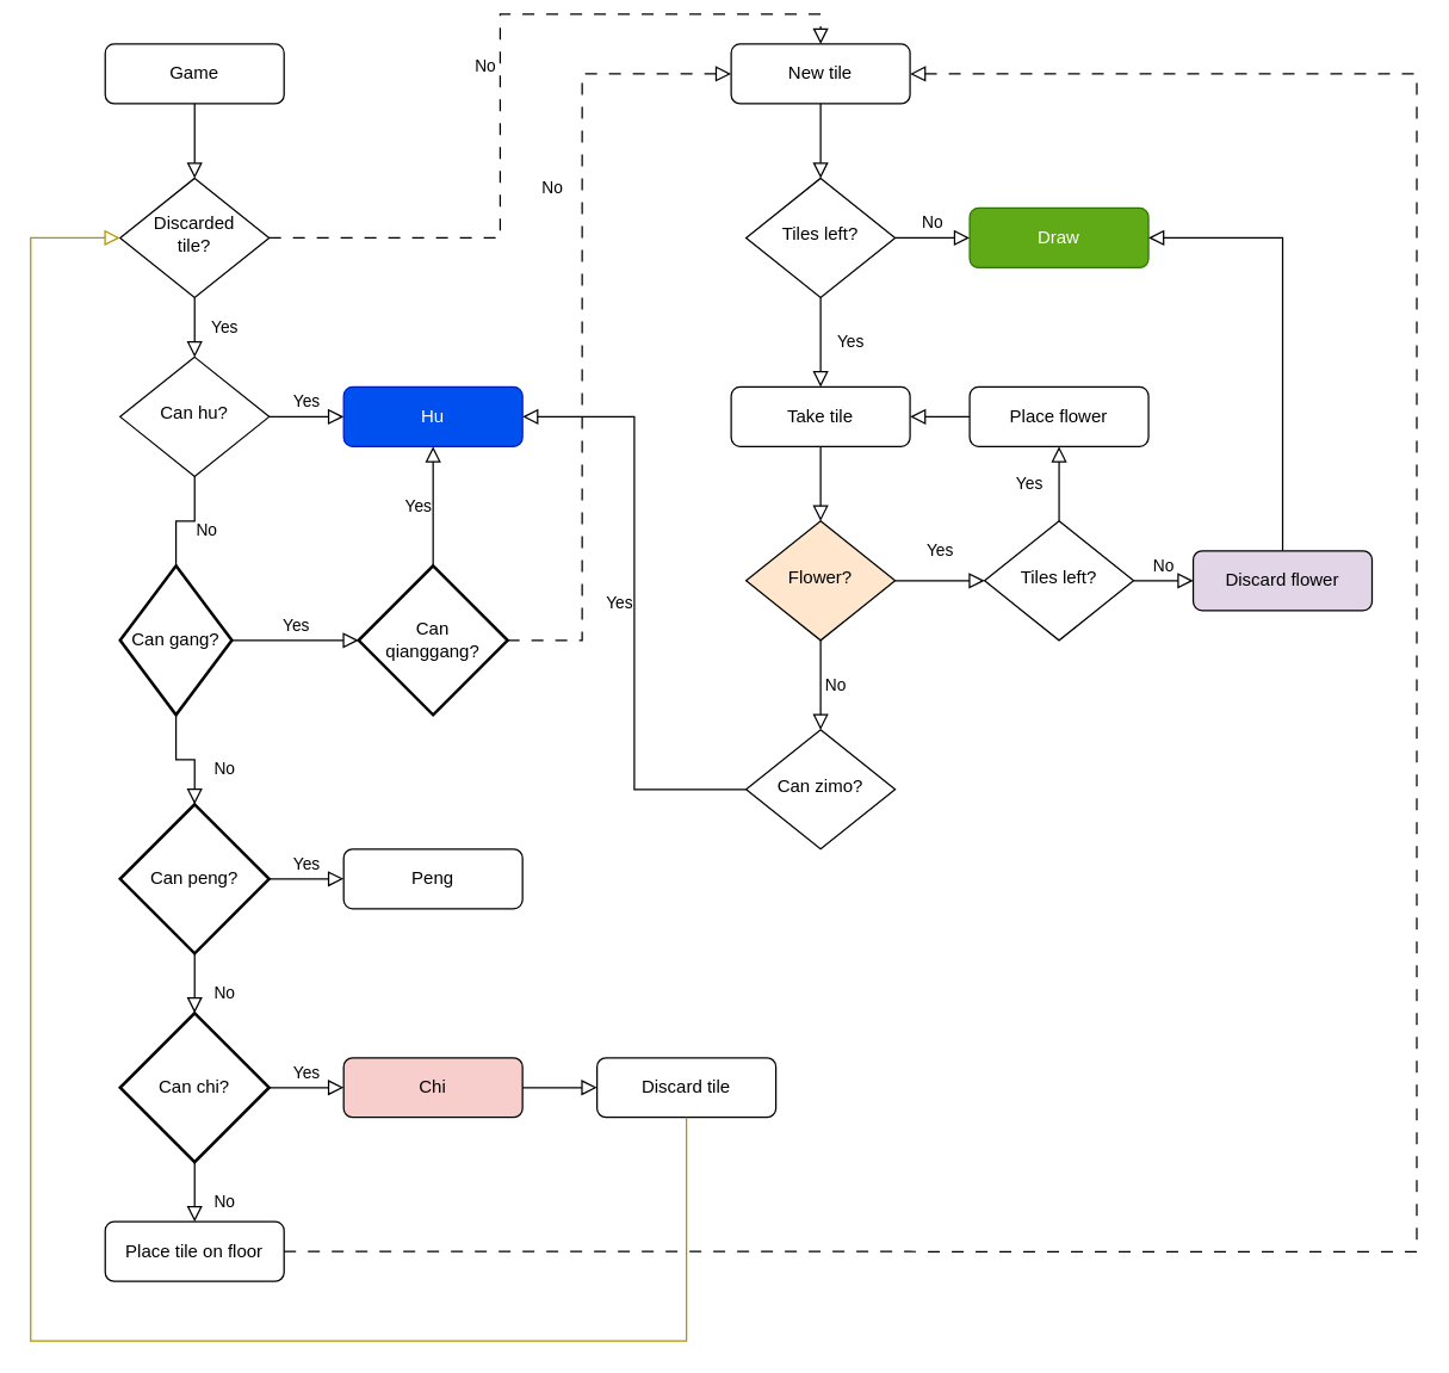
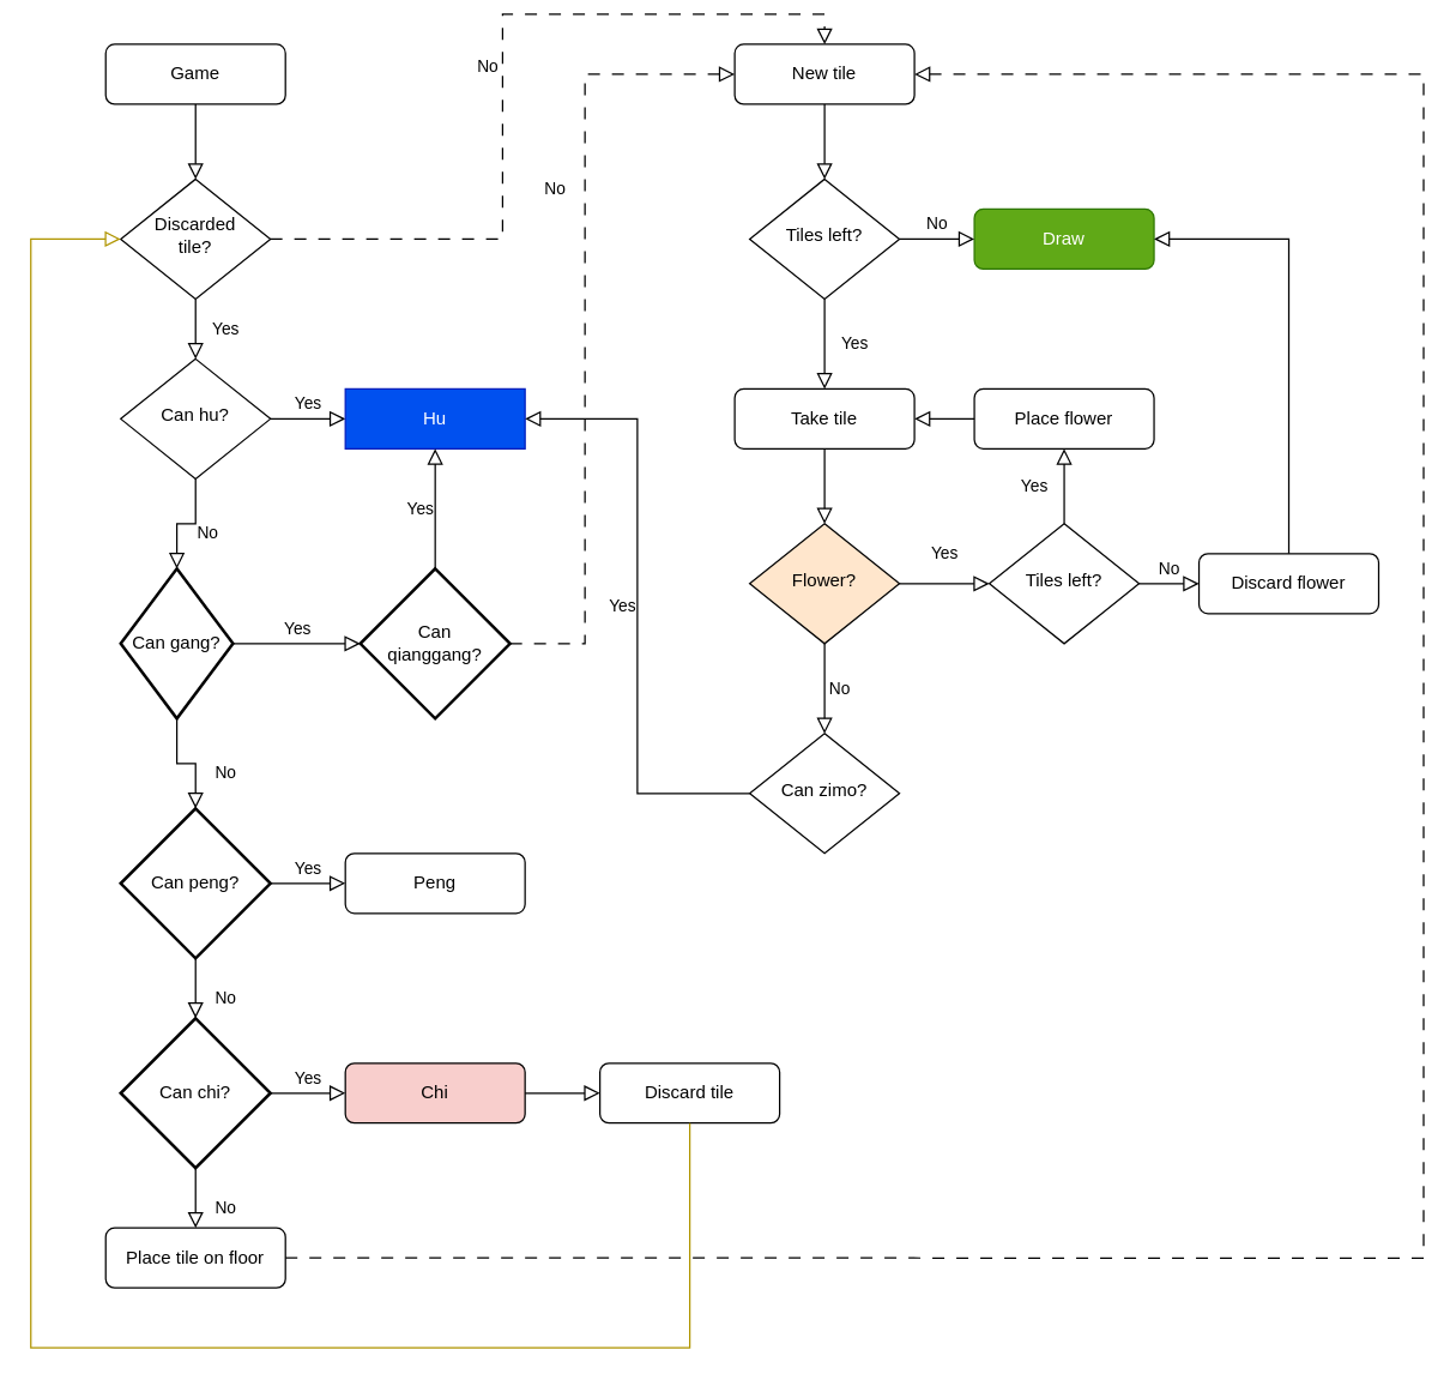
  <mxCell id="0" />
  <mxCell id="1" parent="0" />
  <mxCell id="2" value="" style="rounded=0;html=1;jettySize=auto;orthogonalLoop=1;fontSize=11;endArrow=block;endFill=0;endSize=8;strokeWidth=1;shadow=0;labelBackgroundColor=none;edgeStyle=orthogonalEdgeStyle;" parent="1" source="3" target="6" edge="1"><mxGeometry relative="1" as="geometry" /></mxCell>
  <mxCell id="3" value="Game" style="rounded=1;whiteSpace=wrap;html=1;fontSize=12;glass=0;strokeWidth=1;shadow=0;" parent="1" vertex="1"><mxGeometry x="70" y="20.06" width="120" height="40" as="geometry" /></mxCell>
  <mxCell id="4" value="Yes" style="rounded=0;html=1;jettySize=auto;orthogonalLoop=1;fontSize=11;endArrow=block;endFill=0;endSize=8;strokeWidth=1;shadow=0;labelBackgroundColor=none;edgeStyle=orthogonalEdgeStyle;" parent="1" source="6" target="9" edge="1"><mxGeometry y="20" relative="1" as="geometry"><mxPoint as="offset" /></mxGeometry></mxCell>
  <mxCell id="5" value="No" style="edgeStyle=orthogonalEdgeStyle;rounded=0;html=1;jettySize=auto;orthogonalLoop=1;fontSize=11;endArrow=block;endFill=0;endSize=8;strokeWidth=1;shadow=0;labelBackgroundColor=none;entryX=0.5;entryY=0;entryDx=0;entryDy=0;dashed=1;dashPattern=8 8;" parent="1" source="6" target="20" edge="1"><mxGeometry y="10" relative="1" as="geometry"><mxPoint as="offset" /><mxPoint x="230" y="150.06" as="targetPoint" /></mxGeometry></mxCell>
  <mxCell id="6" value="Discarded&lt;div&gt;tile&lt;span style=&quot;background-color: transparent; color: light-dark(rgb(0, 0, 0), rgb(255, 255, 255));&quot;&gt;?&lt;/span&gt;&lt;/div&gt;" style="rhombus;whiteSpace=wrap;html=1;shadow=0;fontFamily=Helvetica;fontSize=12;align=center;strokeWidth=1;spacing=6;spacingTop=-4;" parent="1" vertex="1"><mxGeometry x="80" y="110.06" width="100" height="80" as="geometry" /></mxCell>
- <mxCell id="7" value="No" style="rounded=0;html=1;jettySize=auto;orthogonalLoop=1;fontSize=11;endArrow=none;endFill=0;endSize=8;strokeWidth=1;shadow=0;labelBackgroundColor=none;edgeStyle=orthogonalEdgeStyle;exitX=0.5;exitY=1;exitDx=0;exitDy=0;entryX=0.5;entryY=0;entryDx=0;entryDy=0;entryPerimeter=0;" parent="1" source="9" target="11" edge="1"><mxGeometry x="0.333" y="20" relative="1" as="geometry"><mxPoint as="offset" /><mxPoint x="260" y="340.06" as="sourcePoint" /><mxPoint x="310" y="400.06" as="targetPoint" /></mxGeometry></mxCell>
+ <mxCell id="7" value="No" style="rounded=0;html=1;jettySize=auto;orthogonalLoop=1;fontSize=11;endArrow=block;endFill=0;endSize=8;strokeWidth=1;shadow=0;labelBackgroundColor=none;edgeStyle=orthogonalEdgeStyle;exitX=0.5;exitY=1;exitDx=0;exitDy=0;entryX=0.5;entryY=0;entryDx=0;entryDy=0;entryPerimeter=0;" parent="1" source="9" target="11" edge="1"><mxGeometry x="0.333" y="20" relative="1" as="geometry"><mxPoint as="offset" /><mxPoint x="260" y="340.06" as="sourcePoint" /><mxPoint x="310" y="400.06" as="targetPoint" /></mxGeometry></mxCell>
  <mxCell id="8" value="Yes" style="edgeStyle=orthogonalEdgeStyle;rounded=0;html=1;jettySize=auto;orthogonalLoop=1;fontSize=11;endArrow=block;endFill=0;endSize=8;strokeWidth=1;shadow=0;labelBackgroundColor=none;" parent="1" source="9" target="10" edge="1"><mxGeometry y="10" relative="1" as="geometry"><mxPoint as="offset" /></mxGeometry></mxCell>
  <mxCell id="9" value="Can hu?" style="rhombus;whiteSpace=wrap;html=1;shadow=0;fontFamily=Helvetica;fontSize=12;align=center;strokeWidth=1;spacing=6;spacingTop=-4;" parent="1" vertex="1"><mxGeometry x="80" y="230.06" width="100" height="80" as="geometry" /></mxCell>
- <mxCell id="10" value="Hu" style="rounded=1;whiteSpace=wrap;html=1;fontSize=12;glass=0;strokeWidth=1;shadow=0;fillColor=#0050ef;fontColor=#ffffff;strokeColor=#001DBC;" parent="1" vertex="1"><mxGeometry x="230" y="250.06" width="120" height="40" as="geometry" /></mxCell>
+ <mxCell id="10" value="Hu" style="whiteSpace=wrap;html=1;fontSize=12;glass=0;strokeWidth=1;shadow=0;fillColor=#0050ef;fontColor=#ffffff;strokeColor=#001DBC;rounded=0;" parent="1" vertex="1"><mxGeometry x="230" y="250.06" width="120" height="40" as="geometry" /></mxCell>
  <mxCell id="11" value="Can gang?" style="strokeWidth=2;html=1;shape=mxgraph.flowchart.decision;whiteSpace=wrap;" parent="1" vertex="1"><mxGeometry x="80" y="370.06" width="75" height="100" as="geometry" /></mxCell>
  <mxCell id="12" value="Yes" style="edgeStyle=orthogonalEdgeStyle;rounded=0;html=1;jettySize=auto;orthogonalLoop=1;fontSize=11;endArrow=block;endFill=0;endSize=8;strokeWidth=1;shadow=0;labelBackgroundColor=none;exitX=1;exitY=0.5;exitDx=0;exitDy=0;exitPerimeter=0;entryX=0;entryY=0.5;entryDx=0;entryDy=0;entryPerimeter=0;" parent="1" source="11" target="40" edge="1"><mxGeometry y="10" relative="1" as="geometry"><mxPoint as="offset" /><mxPoint x="400" y="300.06" as="sourcePoint" /><mxPoint x="230" y="420.06" as="targetPoint" /></mxGeometry></mxCell>
  <mxCell id="13" value="Can peng?" style="strokeWidth=2;html=1;shape=mxgraph.flowchart.decision;whiteSpace=wrap;" parent="1" vertex="1"><mxGeometry x="80" y="530.06" width="100" height="100" as="geometry" /></mxCell>
  <mxCell id="14" value="No" style="rounded=0;html=1;jettySize=auto;orthogonalLoop=1;fontSize=11;endArrow=block;endFill=0;endSize=8;strokeWidth=1;shadow=0;labelBackgroundColor=none;edgeStyle=orthogonalEdgeStyle;exitX=0.5;exitY=1;exitDx=0;exitDy=0;entryX=0.5;entryY=0;entryDx=0;entryDy=0;entryPerimeter=0;exitPerimeter=0;" parent="1" source="11" target="13" edge="1"><mxGeometry x="0.333" y="20" relative="1" as="geometry"><mxPoint as="offset" /><mxPoint x="370" y="470.06" as="sourcePoint" /><mxPoint x="370" y="530.06" as="targetPoint" /></mxGeometry></mxCell>
  <mxCell id="15" value="Peng" style="rounded=1;whiteSpace=wrap;html=1;fontSize=12;glass=0;strokeWidth=1;shadow=0;" parent="1" vertex="1"><mxGeometry x="230" y="560.06" width="120" height="40" as="geometry" /></mxCell>
  <mxCell id="16" value="Yes" style="edgeStyle=orthogonalEdgeStyle;rounded=0;html=1;jettySize=auto;orthogonalLoop=1;fontSize=11;endArrow=block;endFill=0;endSize=8;strokeWidth=1;shadow=0;labelBackgroundColor=none;exitX=1;exitY=0.5;exitDx=0;exitDy=0;exitPerimeter=0;entryX=0;entryY=0.5;entryDx=0;entryDy=0;" parent="1" source="13" target="15" edge="1"><mxGeometry y="10" relative="1" as="geometry"><mxPoint as="offset" /><mxPoint x="340" y="480.06" as="sourcePoint" /><mxPoint x="390" y="480.06" as="targetPoint" /></mxGeometry></mxCell>
  <mxCell id="17" value="Can chi?" style="strokeWidth=2;html=1;shape=mxgraph.flowchart.decision;whiteSpace=wrap;" parent="1" vertex="1"><mxGeometry x="80" y="670.06" width="100" height="100" as="geometry" /></mxCell>
  <mxCell id="18" value="Chi" style="rounded=1;whiteSpace=wrap;html=1;fontSize=12;glass=0;strokeWidth=1;shadow=0;fillColor=#f8cecc;" parent="1" vertex="1"><mxGeometry x="230" y="700.06" width="120" height="40" as="geometry" /></mxCell>
  <mxCell id="19" value="Yes" style="edgeStyle=orthogonalEdgeStyle;rounded=0;html=1;jettySize=auto;orthogonalLoop=1;fontSize=11;endArrow=block;endFill=0;endSize=8;strokeWidth=1;shadow=0;labelBackgroundColor=none;exitX=1;exitY=0.5;exitDx=0;exitDy=0;exitPerimeter=0;entryX=0;entryY=0.5;entryDx=0;entryDy=0;" parent="1" source="17" target="18" edge="1"><mxGeometry y="10" relative="1" as="geometry"><mxPoint as="offset" /><mxPoint x="200" y="570.06" as="sourcePoint" /><mxPoint x="250" y="570.06" as="targetPoint" /></mxGeometry></mxCell>
  <mxCell id="20" value="New tile" style="rounded=1;whiteSpace=wrap;html=1;fontSize=12;glass=0;strokeWidth=1;shadow=0;" parent="1" vertex="1"><mxGeometry x="490" y="20.06" width="120" height="40" as="geometry" /></mxCell>
  <mxCell id="21" value="Tiles left?" style="rhombus;whiteSpace=wrap;html=1;shadow=0;fontFamily=Helvetica;fontSize=12;align=center;strokeWidth=1;spacing=6;spacingTop=-4;" parent="1" vertex="1"><mxGeometry x="500" y="110.06" width="100" height="80" as="geometry" /></mxCell>
  <mxCell id="22" value="Draw" style="rounded=1;whiteSpace=wrap;html=1;fontSize=12;glass=0;strokeWidth=1;shadow=0;fillColor=#60a917;fontColor=#ffffff;strokeColor=#2D7600;" parent="1" vertex="1"><mxGeometry x="650" y="130.06" width="120" height="40" as="geometry" /></mxCell>
  <mxCell id="23" value="No" style="edgeStyle=orthogonalEdgeStyle;rounded=0;html=1;jettySize=auto;orthogonalLoop=1;fontSize=11;endArrow=block;endFill=0;endSize=8;strokeWidth=1;shadow=0;labelBackgroundColor=none;exitX=1;exitY=0.5;exitDx=0;exitDy=0;entryX=0;entryY=0.5;entryDx=0;entryDy=0;" parent="1" source="21" target="22" edge="1"><mxGeometry y="10" relative="1" as="geometry"><mxPoint as="offset" /><mxPoint x="180" y="140.06" as="sourcePoint" /><mxPoint x="230" y="140.06" as="targetPoint" /></mxGeometry></mxCell>
  <mxCell id="24" value="" style="rounded=0;html=1;jettySize=auto;orthogonalLoop=1;fontSize=11;endArrow=block;endFill=0;endSize=8;strokeWidth=1;shadow=0;labelBackgroundColor=none;edgeStyle=orthogonalEdgeStyle;exitX=0.5;exitY=1;exitDx=0;exitDy=0;entryX=0.5;entryY=0;entryDx=0;entryDy=0;" parent="1" source="20" target="21" edge="1"><mxGeometry relative="1" as="geometry"><mxPoint x="100" y="80.06" as="sourcePoint" /><mxPoint x="100" y="130.06" as="targetPoint" /></mxGeometry></mxCell>
  <mxCell id="25" value="Can zimo?" style="rhombus;whiteSpace=wrap;html=1;shadow=0;fontFamily=Helvetica;fontSize=12;align=center;strokeWidth=1;spacing=6;spacingTop=-4;" parent="1" vertex="1"><mxGeometry x="500" y="480.06" width="100" height="80" as="geometry" /></mxCell>
  <mxCell id="26" value="Yes" style="edgeStyle=orthogonalEdgeStyle;rounded=0;html=1;jettySize=auto;orthogonalLoop=1;fontSize=11;endArrow=block;endFill=0;endSize=8;strokeWidth=1;shadow=0;labelBackgroundColor=none;exitX=0;exitY=0.5;exitDx=0;exitDy=0;entryX=1;entryY=0.5;entryDx=0;entryDy=0;" parent="1" source="25" target="10" edge="1"><mxGeometry y="10" relative="1" as="geometry"><mxPoint as="offset" /><mxPoint x="600" y="590.06" as="sourcePoint" /><mxPoint x="820" y="520.06" as="targetPoint" /></mxGeometry></mxCell>
  <mxCell id="27" value="Yes" style="rounded=0;html=1;jettySize=auto;orthogonalLoop=1;fontSize=11;endArrow=block;endFill=0;endSize=8;strokeWidth=1;shadow=0;labelBackgroundColor=none;edgeStyle=orthogonalEdgeStyle;exitX=0.5;exitY=1;exitDx=0;exitDy=0;entryX=0.5;entryY=0;entryDx=0;entryDy=0;" parent="1" source="21" target="28" edge="1"><mxGeometry y="20" relative="1" as="geometry"><mxPoint as="offset" /><mxPoint x="510" y="200.06" as="sourcePoint" /><mxPoint x="550" y="240.06" as="targetPoint" /></mxGeometry></mxCell>
  <mxCell id="28" value="Take tile" style="rounded=1;whiteSpace=wrap;html=1;fontSize=12;glass=0;strokeWidth=1;shadow=0;" parent="1" vertex="1"><mxGeometry x="490" y="250.06" width="120" height="40" as="geometry" /></mxCell>
  <mxCell id="29" value="Flower?" style="rhombus;whiteSpace=wrap;html=1;shadow=0;fontFamily=Helvetica;fontSize=12;align=center;strokeWidth=1;spacing=6;spacingTop=-4;fillColor=#ffe6cc;" parent="1" vertex="1"><mxGeometry x="500" y="340.06" width="100" height="80" as="geometry" /></mxCell>
  <mxCell id="30" value="Tiles left?" style="rhombus;whiteSpace=wrap;html=1;shadow=0;fontFamily=Helvetica;fontSize=12;align=center;strokeWidth=1;spacing=6;spacingTop=-4;" parent="1" vertex="1"><mxGeometry x="660" y="340.06" width="100" height="80" as="geometry" /></mxCell>
  <mxCell id="31" value="" style="rounded=0;html=1;jettySize=auto;orthogonalLoop=1;fontSize=11;endArrow=block;endFill=0;endSize=8;strokeWidth=1;shadow=0;labelBackgroundColor=none;edgeStyle=orthogonalEdgeStyle;exitX=0.5;exitY=1;exitDx=0;exitDy=0;entryX=0.5;entryY=0;entryDx=0;entryDy=0;" parent="1" source="28" target="29" edge="1"><mxGeometry relative="1" as="geometry"><mxPoint x="480" y="320.06" as="sourcePoint" /><mxPoint x="480" y="370.06" as="targetPoint" /></mxGeometry></mxCell>
  <mxCell id="32" value="Yes" style="rounded=0;html=1;jettySize=auto;orthogonalLoop=1;fontSize=11;endArrow=block;endFill=0;endSize=8;strokeWidth=1;shadow=0;labelBackgroundColor=none;edgeStyle=orthogonalEdgeStyle;exitX=1;exitY=0.5;exitDx=0;exitDy=0;entryX=0;entryY=0.5;entryDx=0;entryDy=0;" parent="1" source="29" target="30" edge="1"><mxGeometry y="20" relative="1" as="geometry"><mxPoint as="offset" /><mxPoint x="500" y="430.06" as="sourcePoint" /><mxPoint x="600" y="320.06" as="targetPoint" /></mxGeometry></mxCell>
- <mxCell id="33" value="Discard flower" style="rounded=1;whiteSpace=wrap;html=1;fontSize=12;glass=0;strokeWidth=1;shadow=0;fillColor=#e1d5e7;" parent="1" vertex="1"><mxGeometry x="800" y="360.06" width="120" height="40" as="geometry" /></mxCell>
+ <mxCell id="33" value="Discard flower" style="rounded=1;whiteSpace=wrap;html=1;fontSize=12;glass=0;strokeWidth=1;shadow=0;" parent="1" vertex="1"><mxGeometry x="800" y="360.06" width="120" height="40" as="geometry" /></mxCell>
  <mxCell id="34" value="No" style="edgeStyle=orthogonalEdgeStyle;rounded=0;html=1;jettySize=auto;orthogonalLoop=1;fontSize=11;endArrow=block;endFill=0;endSize=8;strokeWidth=1;shadow=0;labelBackgroundColor=none;exitX=1;exitY=0.5;exitDx=0;exitDy=0;entryX=0;entryY=0.5;entryDx=0;entryDy=0;" parent="1" source="30" target="33" edge="1"><mxGeometry y="10" relative="1" as="geometry"><mxPoint as="offset" /><mxPoint x="750" y="520.06" as="sourcePoint" /><mxPoint x="750" y="510.06" as="targetPoint" /></mxGeometry></mxCell>
  <mxCell id="35" value="" style="rounded=0;html=1;jettySize=auto;orthogonalLoop=1;fontSize=11;endArrow=block;endFill=0;endSize=8;strokeWidth=1;shadow=0;labelBackgroundColor=none;edgeStyle=orthogonalEdgeStyle;exitX=0.5;exitY=0;exitDx=0;exitDy=0;entryX=1;entryY=0.5;entryDx=0;entryDy=0;" parent="1" source="33" target="22" edge="1"><mxGeometry relative="1" as="geometry"><mxPoint x="830" y="460.06" as="sourcePoint" /><mxPoint x="860" y="440.06" as="targetPoint" /></mxGeometry></mxCell>
  <mxCell id="36" value="No" style="edgeStyle=orthogonalEdgeStyle;rounded=0;html=1;jettySize=auto;orthogonalLoop=1;fontSize=11;endArrow=block;endFill=0;endSize=8;strokeWidth=1;shadow=0;labelBackgroundColor=none;exitX=0.5;exitY=1;exitDx=0;exitDy=0;entryX=0.5;entryY=0;entryDx=0;entryDy=0;" parent="1" source="29" target="25" edge="1"><mxGeometry y="10" relative="1" as="geometry"><mxPoint as="offset" /><mxPoint x="500" y="470.06" as="sourcePoint" /><mxPoint x="550" y="470.06" as="targetPoint" /></mxGeometry></mxCell>
  <mxCell id="37" value="Place flower" style="rounded=1;whiteSpace=wrap;html=1;fontSize=12;glass=0;strokeWidth=1;shadow=0;" parent="1" vertex="1"><mxGeometry x="650" y="250.06" width="120" height="40" as="geometry" /></mxCell>
  <mxCell id="38" value="Yes" style="rounded=0;html=1;jettySize=auto;orthogonalLoop=1;fontSize=11;endArrow=block;endFill=0;endSize=8;strokeWidth=1;shadow=0;labelBackgroundColor=none;edgeStyle=orthogonalEdgeStyle;exitX=0.5;exitY=0;exitDx=0;exitDy=0;entryX=0.5;entryY=1;entryDx=0;entryDy=0;" parent="1" source="30" target="37" edge="1"><mxGeometry y="20" relative="1" as="geometry"><mxPoint as="offset" /><mxPoint x="720" y="310.06" as="sourcePoint" /><mxPoint x="780" y="310.06" as="targetPoint" /></mxGeometry></mxCell>
  <mxCell id="39" value="" style="rounded=0;html=1;jettySize=auto;orthogonalLoop=1;fontSize=11;endArrow=block;endFill=0;endSize=8;strokeWidth=1;shadow=0;labelBackgroundColor=none;edgeStyle=orthogonalEdgeStyle;exitX=0;exitY=0.5;exitDx=0;exitDy=0;entryX=1;entryY=0.5;entryDx=0;entryDy=0;" parent="1" source="37" target="28" edge="1"><mxGeometry relative="1" as="geometry"><mxPoint x="660" y="220.06" as="sourcePoint" /><mxPoint x="660" y="270.06" as="targetPoint" /></mxGeometry></mxCell>
  <mxCell id="40" value="Can&lt;div&gt;qianggang?&lt;/div&gt;" style="strokeWidth=2;html=1;shape=mxgraph.flowchart.decision;whiteSpace=wrap;" parent="1" vertex="1"><mxGeometry x="240" y="370.06" width="100" height="100" as="geometry" /></mxCell>
  <mxCell id="41" value="Yes" style="edgeStyle=orthogonalEdgeStyle;rounded=0;html=1;jettySize=auto;orthogonalLoop=1;fontSize=11;endArrow=block;endFill=0;endSize=8;strokeWidth=1;shadow=0;labelBackgroundColor=none;exitX=0.5;exitY=0;exitDx=0;exitDy=0;exitPerimeter=0;entryX=0.5;entryY=1;entryDx=0;entryDy=0;" parent="1" source="40" target="10" edge="1"><mxGeometry y="10" relative="1" as="geometry"><mxPoint as="offset" /><mxPoint x="430" y="340.06" as="sourcePoint" /><mxPoint x="390" y="420.06" as="targetPoint" /></mxGeometry></mxCell>
  <mxCell id="42" value="No" style="rounded=0;html=1;jettySize=auto;orthogonalLoop=1;fontSize=11;endArrow=block;endFill=0;endSize=8;strokeWidth=1;shadow=0;labelBackgroundColor=none;edgeStyle=orthogonalEdgeStyle;exitX=1;exitY=0.5;exitDx=0;exitDy=0;exitPerimeter=0;entryX=0;entryY=0.5;entryDx=0;entryDy=0;dashed=1;dashPattern=8 8;" parent="1" source="40" target="20" edge="1"><mxGeometry x="0.333" y="20" relative="1" as="geometry"><mxPoint as="offset" /><mxPoint x="220" y="600.06" as="sourcePoint" /><mxPoint x="540" y="70.06" as="targetPoint" /><Array as="points"><mxPoint x="390" y="420.06" /><mxPoint x="390" y="40.06" /></Array></mxGeometry></mxCell>
  <mxCell id="43" value="Discard tile" style="rounded=1;whiteSpace=wrap;html=1;fontSize=12;glass=0;strokeWidth=1;shadow=0;" parent="1" vertex="1"><mxGeometry x="400" y="700.06" width="120" height="40" as="geometry" /></mxCell>
  <mxCell id="44" value="" style="rounded=0;html=1;jettySize=auto;orthogonalLoop=1;fontSize=11;endArrow=block;endFill=0;endSize=8;strokeWidth=1;shadow=0;labelBackgroundColor=none;edgeStyle=orthogonalEdgeStyle;exitX=1;exitY=0.5;exitDx=0;exitDy=0;entryX=0;entryY=0.5;entryDx=0;entryDy=0;" parent="1" source="18" target="43" edge="1"><mxGeometry relative="1" as="geometry"><mxPoint x="290" y="650.06" as="sourcePoint" /><mxPoint x="290" y="700.06" as="targetPoint" /></mxGeometry></mxCell>
  <mxCell id="45" value="Place tile on floor" style="rounded=1;whiteSpace=wrap;html=1;fontSize=12;glass=0;strokeWidth=1;shadow=0;" parent="1" vertex="1"><mxGeometry x="70" y="810.06" width="120" height="40" as="geometry" /></mxCell>
  <mxCell id="46" value="No" style="rounded=0;html=1;jettySize=auto;orthogonalLoop=1;fontSize=11;endArrow=block;endFill=0;endSize=8;strokeWidth=1;shadow=0;labelBackgroundColor=none;edgeStyle=orthogonalEdgeStyle;exitX=0.5;exitY=1;exitDx=0;exitDy=0;entryX=0.5;entryY=0;entryDx=0;entryDy=0;exitPerimeter=0;" parent="1" source="17" target="45" edge="1"><mxGeometry x="0.333" y="20" relative="1" as="geometry"><mxPoint as="offset" /><mxPoint x="250" y="760.06" as="sourcePoint" /><mxPoint x="250" y="800.06" as="targetPoint" /></mxGeometry></mxCell>
  <mxCell id="47" value="No" style="rounded=0;html=1;jettySize=auto;orthogonalLoop=1;fontSize=11;endArrow=block;endFill=0;endSize=8;strokeWidth=1;shadow=0;labelBackgroundColor=none;edgeStyle=orthogonalEdgeStyle;exitX=0.5;exitY=1;exitDx=0;exitDy=0;exitPerimeter=0;entryX=0.5;entryY=0;entryDx=0;entryDy=0;entryPerimeter=0;" parent="1" source="13" target="17" edge="1"><mxGeometry x="0.333" y="20" relative="1" as="geometry"><mxPoint as="offset" /><mxPoint x="130" y="640.06" as="sourcePoint" /><mxPoint x="240" y="630.06" as="targetPoint" /></mxGeometry></mxCell>
  <mxCell id="48" value="" style="rounded=0;html=1;jettySize=auto;orthogonalLoop=1;fontSize=11;endArrow=block;endFill=0;endSize=8;strokeWidth=1;shadow=0;labelBackgroundColor=none;edgeStyle=orthogonalEdgeStyle;exitX=1;exitY=0.5;exitDx=0;exitDy=0;entryX=1;entryY=0.5;entryDx=0;entryDy=0;dashed=1;dashPattern=8 8;" parent="1" source="45" target="20" edge="1"><mxGeometry relative="1" as="geometry"><mxPoint x="410" y="880.06" as="sourcePoint" /><mxPoint x="1030" y="50.06" as="targetPoint" /><Array as="points"><mxPoint x="950" y="830.06" /><mxPoint x="950" y="40.06" /></Array></mxGeometry></mxCell>
  <mxCell id="49" value="" style="rounded=0;html=1;jettySize=auto;orthogonalLoop=1;fontSize=11;endArrow=block;endFill=0;endSize=8;strokeWidth=1;shadow=0;labelBackgroundColor=none;edgeStyle=orthogonalEdgeStyle;exitX=0.5;exitY=1;exitDx=0;exitDy=0;fillColor=#e3c800;strokeColor=#B09500;entryX=0;entryY=0.5;entryDx=0;entryDy=0;" parent="1" source="43" target="6" edge="1"><mxGeometry relative="1" as="geometry"><mxPoint x="570" y="900.06" as="sourcePoint" /><mxPoint x="10" y="230.06" as="targetPoint" /><Array as="points"><mxPoint x="460" y="890" /><mxPoint x="20" y="890" /><mxPoint x="20" y="150" /></Array></mxGeometry></mxCell>
